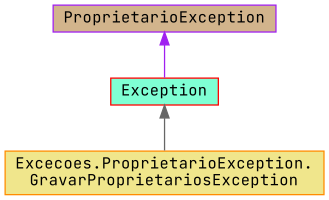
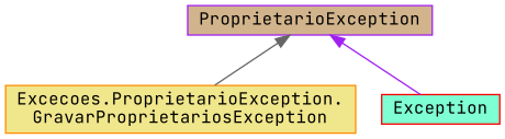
  digraph {
    fontname="JetBrains Mono"
    node [fontname="JetBrains Mono" fontsize=12 shape=box style=filled]
    edge [dir=back fontname="JetBrains Mono" fontsize=12 labelfontname=Helvetica labelfontsize=10 style=solid]
    n1 [color=darkorange fillcolor=khaki fontcolor=black height=0.2 label="Excecoes.ProprietarioException.\lGravarProprietariosException" width=0.4]
    n2 [color=purple fillcolor=tan height=0.2 label=ProprietarioException width=0.4]
    n3 [color=red fillcolor=aquamarine height=0.2 label=Exception width=0.4]
-   n3 -> n1 [color=gray40]
+   n2 -> n1 [color=gray40]
    n2 -> n3 [color=purple]
  }
